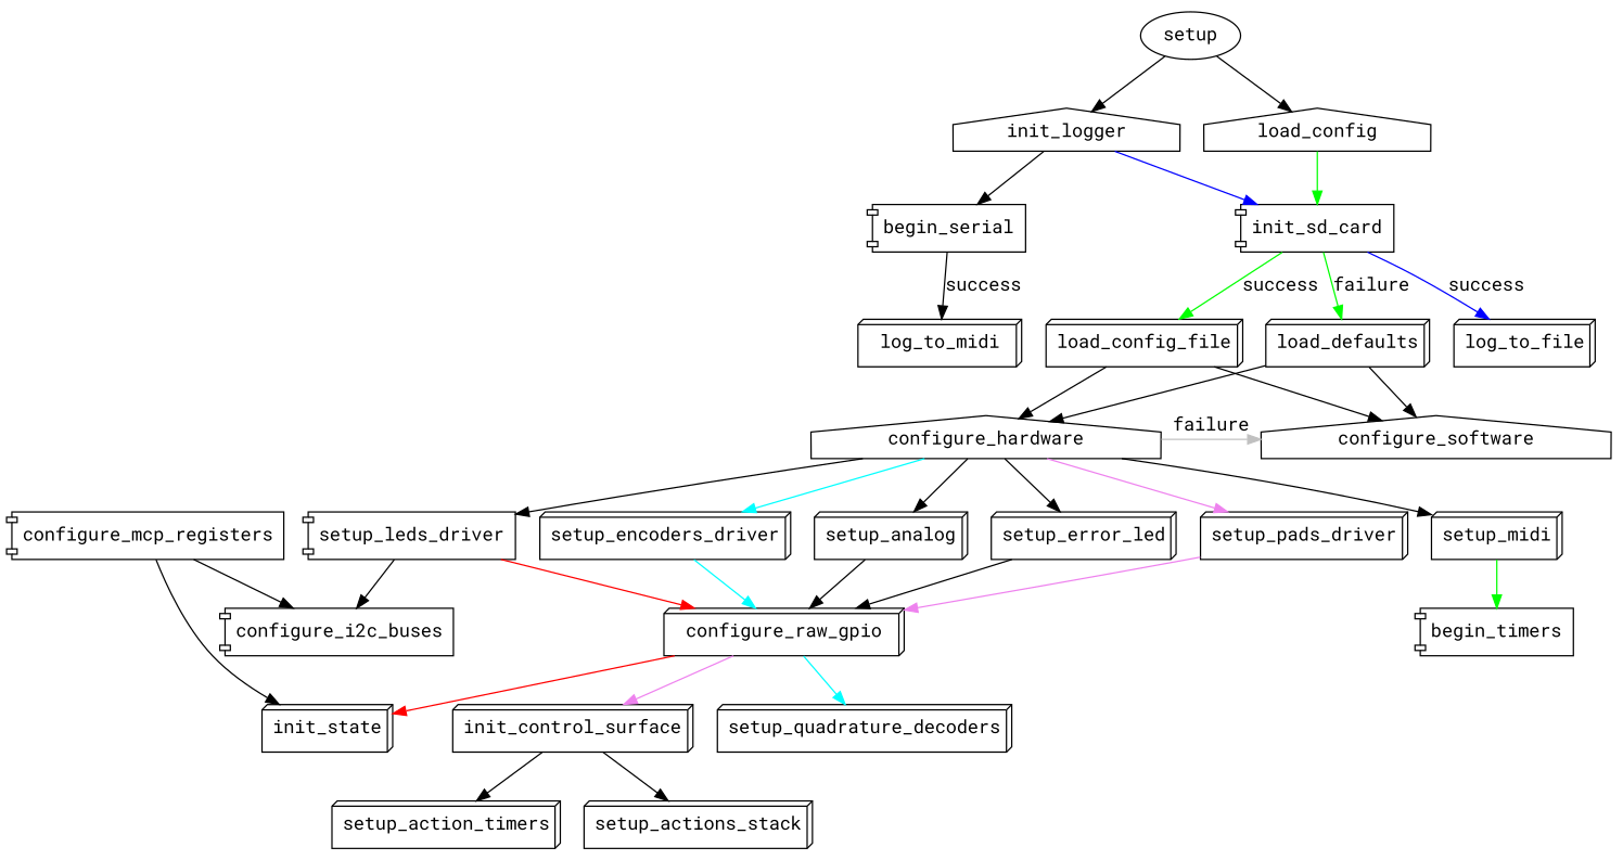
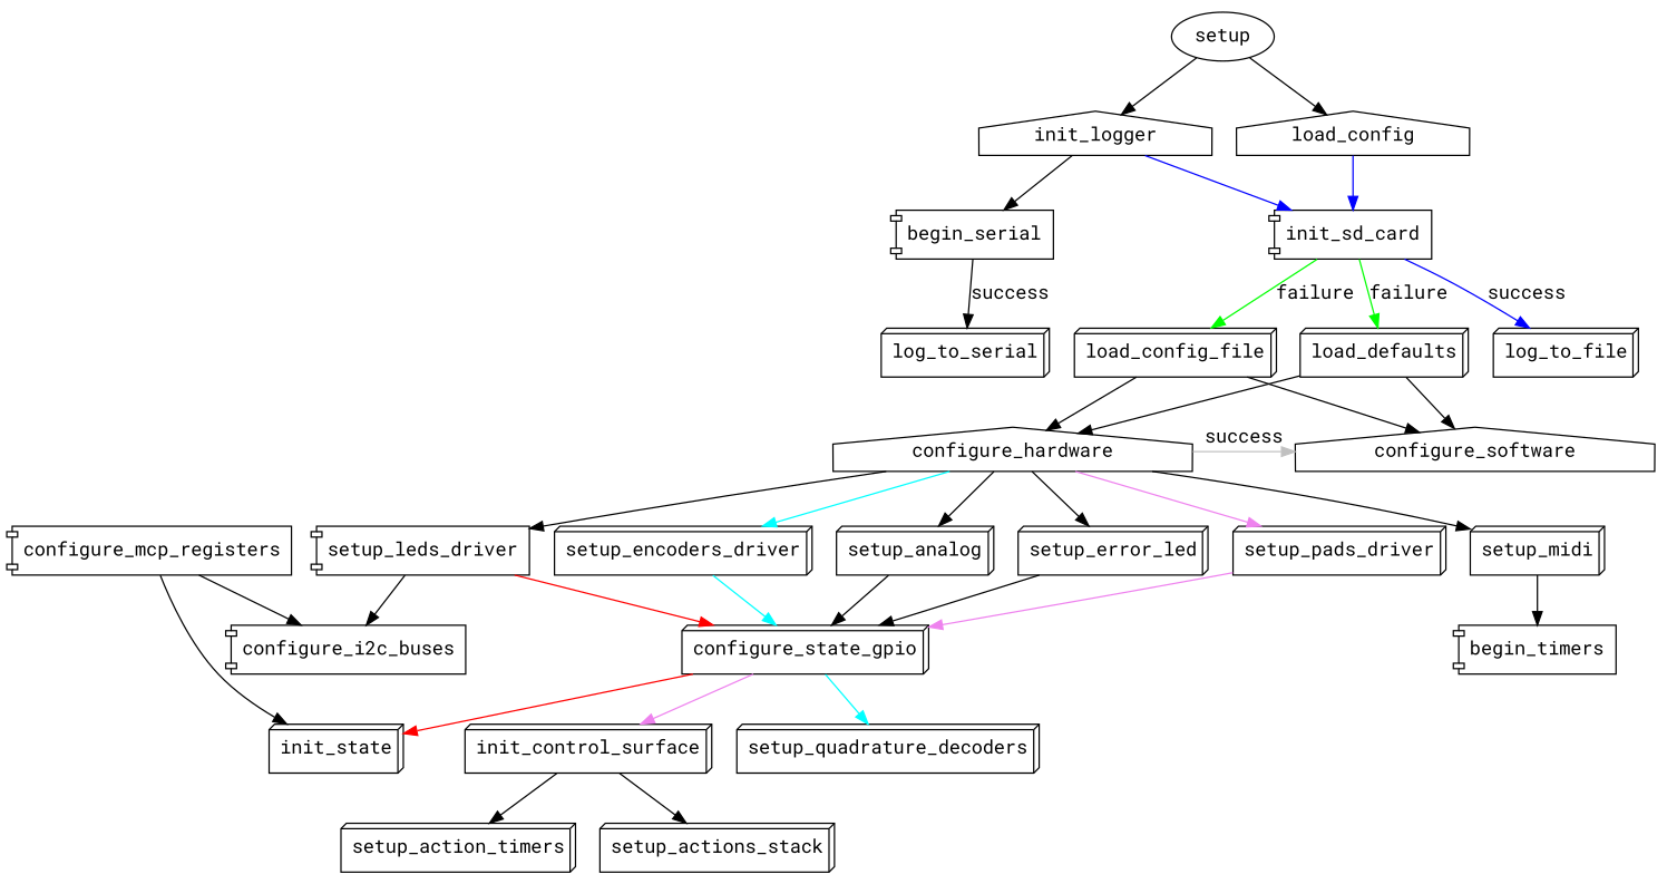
  digraph {
    fontname="Roboto Mono"
    rankdir=TB
    node [fontname="Roboto Mono" shape=box3d]
    edge [fontname="Roboto Mono"]
    configure_hardware [shape=house]
    configure_software [shape=house]
    init_state
    init_control_surface
    setup_quadrature_decoders
    setup_leds_driver [shape=component]
    setup_pads_driver
    setup_encoders_driver
    setup_analog
    setup_midi
    setup_error_led
    setup_action_timers
    setup_actions_stack
    setup [shape=""]
    init_logger [shape=house]
    load_config [shape=house]
    begin_serial [shape=component]
    init_sd_card [shape=component]
-   log_to_serial [label=log_to_midi]
+   log_to_serial
    log_to_file
    load_config_file
    load_defaults
    configure_i2c_buses [shape=component]
-   configure_raw_gpio
+   configure_raw_gpio [label=configure_state_gpio]
    configure_mcp_registers [shape=component]
    n26 [label=begin_timers shape=component]
    subgraph sub_1 {
      rank=same
      configure_hardware
      configure_software
    }
    subgraph sub_2 {
      rank=same
      init_state
      init_control_surface
      setup_quadrature_decoders
    }
-   configure_hardware -> configure_software [color=gray label=failure]
+   configure_hardware -> configure_software [color=gray label=success]
    configure_hardware -> setup_leds_driver
    configure_hardware -> setup_pads_driver [color=violet]
    configure_hardware -> setup_encoders_driver [color=aqua]
    configure_hardware -> setup_analog
    configure_hardware -> setup_midi
    configure_hardware -> setup_error_led
    init_control_surface -> setup_action_timers
    init_control_surface -> setup_actions_stack
    setup_leds_driver -> configure_i2c_buses
    setup_leds_driver -> configure_raw_gpio [color=red]
    setup_pads_driver -> configure_raw_gpio [color=violet]
    setup_encoders_driver -> configure_raw_gpio [color=aqua]
    setup_analog -> configure_raw_gpio
-   setup_midi -> n26 [color=green]
+   setup_midi -> n26
    setup_error_led -> configure_raw_gpio
    setup -> init_logger
    setup -> load_config
    init_logger -> begin_serial
    init_logger -> init_sd_card [color=blue]
-   load_config -> init_sd_card [color=green]
+   load_config -> init_sd_card [color=blue]
    begin_serial -> log_to_serial [label=success]
    init_sd_card -> log_to_file [color=blue label=success]
-   init_sd_card -> load_config_file [color=green label=success]
+   init_sd_card -> load_config_file [color=green label=failure]
    init_sd_card -> load_defaults [color=green label=failure]
    load_config_file -> configure_hardware
    load_config_file -> configure_software
    load_defaults -> configure_hardware
    load_defaults -> configure_software
    configure_raw_gpio -> init_state [color=red]
    configure_raw_gpio -> init_control_surface [color=violet]
    configure_raw_gpio -> setup_quadrature_decoders [color=aqua]
    configure_mcp_registers -> init_state
    configure_mcp_registers -> configure_i2c_buses
  }
